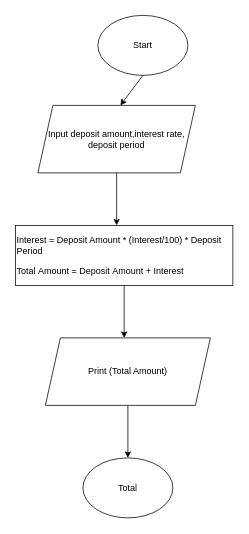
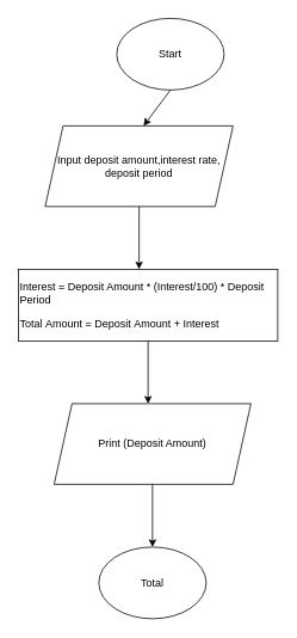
  <mxCell id="0" />
  <mxCell id="1" parent="0" />
  <mxCell id="2" value="Start" style="ellipse;whiteSpace=wrap;html=1;" vertex="1" parent="1"><mxGeometry x="130" y="20" width="120" height="80" as="geometry" /></mxCell>
  <mxCell id="3" value="" style="endArrow=classic;html=1;rounded=0;exitX=0.5;exitY=1;exitDx=0;exitDy=0;" edge="1" parent="1" source="2"><mxGeometry width="50" height="50" relative="1" as="geometry"><mxPoint x="180" y="150" as="sourcePoint" /><mxPoint x="160" y="140" as="targetPoint" /></mxGeometry></mxCell>
  <mxCell id="4" value="Input deposit amount,interest rate, deposit period" style="shape=parallelogram;perimeter=parallelogramPerimeter;whiteSpace=wrap;html=1;fixedSize=1;" vertex="1" parent="1"><mxGeometry x="50" y="140" width="210" height="90" as="geometry" /></mxCell>
  <mxCell id="5" value="" style="endArrow=classic;html=1;rounded=0;exitX=0.5;exitY=1;exitDx=0;exitDy=0;" edge="1" parent="1" source="4"><mxGeometry width="50" height="50" relative="1" as="geometry"><mxPoint x="150" y="330" as="sourcePoint" /><mxPoint x="155" y="300" as="targetPoint" /></mxGeometry></mxCell>
  <mxCell id="6" value="&lt;p style=&quot;line-height: normal;&quot; class=&quot;MsoNormal&quot;&gt;&lt;/p&gt;&lt;div style=&quot;&quot;&gt;&lt;span style=&quot;background-color: initial;&quot;&gt;Interest =&amp;nbsp;&lt;/span&gt;&lt;span style=&quot;background-color: initial;&quot;&gt;Deposit Amount * (Interest/100) * Deposit Period&lt;/span&gt;&lt;/div&gt;&lt;p&gt;&lt;/p&gt;&lt;p style=&quot;line-height: normal;&quot; class=&quot;MsoNormal&quot;&gt;&lt;font style=&quot;font-size: 12px;&quot;&gt;Total&amp;nbsp;Amount = Deposit&amp;nbsp;Amount + Interest&amp;nbsp;&lt;/font&gt;&lt;/p&gt;" style="rounded=0;whiteSpace=wrap;html=1;align=left;" vertex="1" parent="1"><mxGeometry x="20" y="300" width="290" height="80" as="geometry" /></mxCell>
  <mxCell id="7" value="" style="endArrow=classic;html=1;rounded=0;exitX=0.5;exitY=1;exitDx=0;exitDy=0;" edge="1" parent="1" source="6"><mxGeometry width="50" height="50" relative="1" as="geometry"><mxPoint x="190" y="460" as="sourcePoint" /><mxPoint x="165" y="450" as="targetPoint" /></mxGeometry></mxCell>
- <mxCell id="8" value="Print (Total Amount)" style="shape=parallelogram;perimeter=parallelogramPerimeter;whiteSpace=wrap;html=1;fixedSize=1;" vertex="1" parent="1"><mxGeometry x="60" y="450" width="220" height="90" as="geometry" /></mxCell>
+ <mxCell id="8" value="Print (Deposit Amount)" style="shape=parallelogram;perimeter=parallelogramPerimeter;whiteSpace=wrap;html=1;fixedSize=1;" vertex="1" parent="1"><mxGeometry x="60" y="450" width="220" height="90" as="geometry" /></mxCell>
  <mxCell id="9" value="" style="endArrow=classic;html=1;rounded=0;exitX=0.5;exitY=1;exitDx=0;exitDy=0;" edge="1" parent="1" source="8"><mxGeometry width="50" height="50" relative="1" as="geometry"><mxPoint x="150" y="650" as="sourcePoint" /><mxPoint x="170" y="610" as="targetPoint" /></mxGeometry></mxCell>
  <mxCell id="10" value="Total" style="ellipse;whiteSpace=wrap;html=1;" vertex="1" parent="1"><mxGeometry x="110" y="610" width="120" height="80" as="geometry" /></mxCell>
